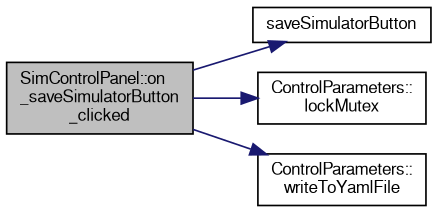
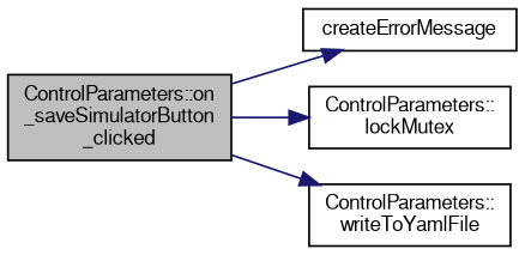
  digraph {
    rankdir=LR
    node [color=black fillcolor=white fontname=FreeSans fontsize=10 shape=record style=filled]
    edge [color=midnightblue fontname=FreeSans fontsize=10 labelfontname=FreeSans labelfontsize=10 style=solid]
-   n1 [fillcolor=grey75 fontcolor=black height=0.2 label="SimControlPanel::on\l_saveSimulatorButton\l_clicked" width=0.4]
-   n2 [height=0.2 label=saveSimulatorButton width=0.4]
+   n1 [fillcolor=grey75 fontcolor=black height=0.2 label="ControlParameters::on\l_saveSimulatorButton\l_clicked" width=0.4]
+   n2 [height=0.2 label=createErrorMessage width=0.4]
    n3 [height=0.2 label="ControlParameters::\llockMutex" width=0.4]
    n4 [height=0.2 label="ControlParameters::\lwriteToYamlFile" width=0.4]
    n1 -> n2
    n1 -> n3
    n1 -> n4
  }
